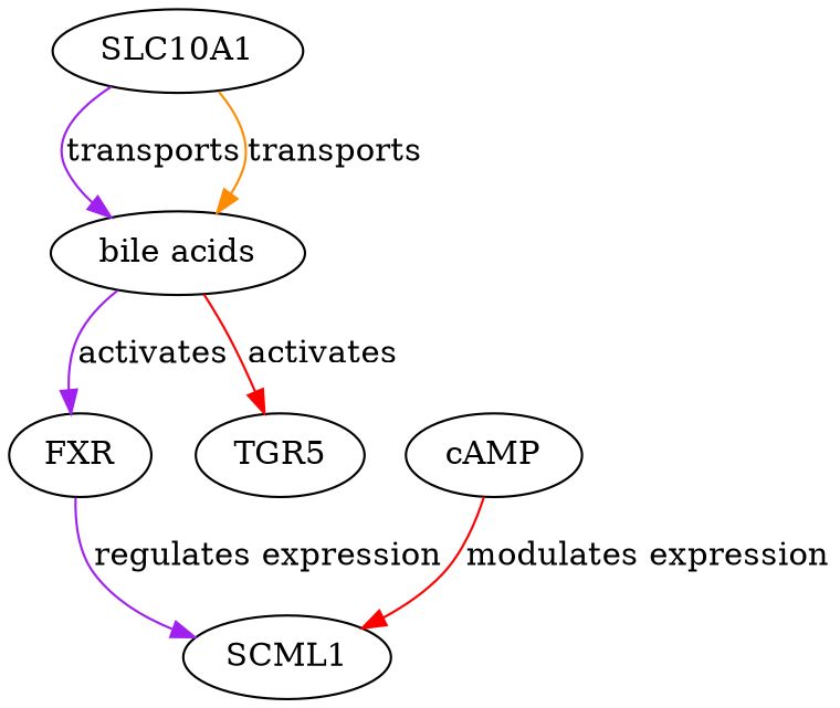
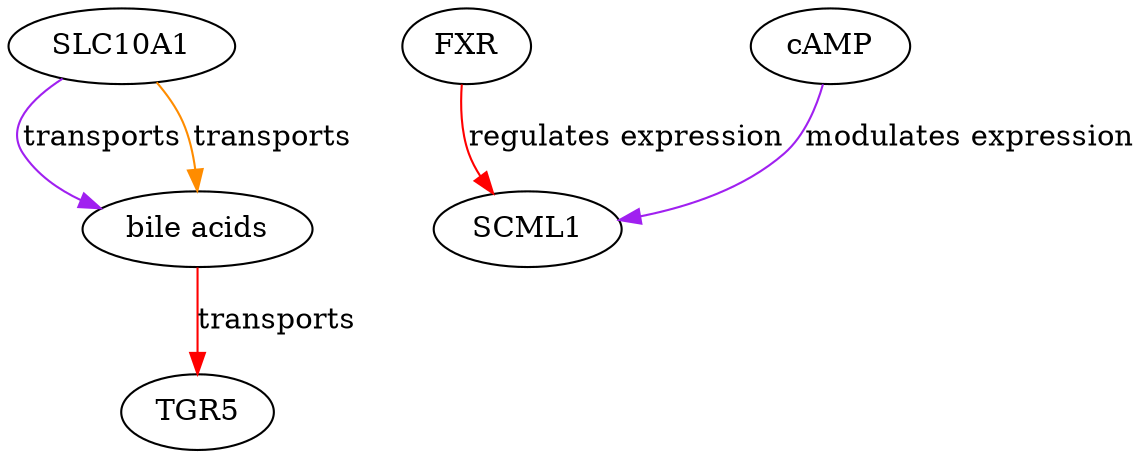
  digraph {
    edge [color=purple evidence="SLC10A1 is known to transport bile acids into hepatocytes (PMID: 12345678)." probability=0.9]
    SLC10A1
    "bile acids"
    FXR
    TGR5
    SCML1
    cAMP
    SLC10A1 -> "bile acids" [label=transports]
    SLC10A1 -> "bile acids" [color=darkorange label=transports]
-   "bile acids" -> FXR [evidence="Bile acids activate the nuclear receptor FXR (PMID: 23456789)." label=activates probability=0.8]
-   "bile acids" -> TGR5 [color=red evidence="Bile acids activate the G-protein coupled receptor TGR5 (PMID: 45678901)." label=activates probability=0.7]
-   FXR -> SCML1 [evidence="FXR can regulate genes involved in chromatin modification, potentially affecting SCML1 (PMID: 34567890)." label="regulates expression" probability=0.6]
-   cAMP -> SCML1 [color=red evidence="cAMP signaling can modulate expression of chromatin-related genes like SCML1 (PMID: 67890123)." label="modulates expression" probability=0.5]
+   "bile acids" -> TGR5 [color=red evidence="Bile acids activate the G-protein coupled receptor TGR5 (PMID: 45678901)." label=transports probability=0.7]
+   FXR -> SCML1 [color=red evidence="FXR can regulate genes involved in chromatin modification, potentially affecting SCML1 (PMID: 34567890)." label="regulates expression" probability=0.6]
+   cAMP -> SCML1 [evidence="cAMP signaling can modulate expression of chromatin-related genes like SCML1 (PMID: 67890123)." label="modulates expression" probability=0.5]
  }
